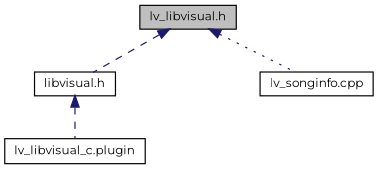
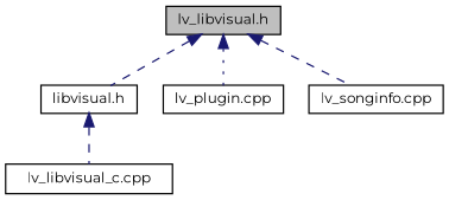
  digraph {
    fontname=Montserrat
    node [color=black fillcolor=white fontname=Montserrat fontsize=10 shape=record style=filled]
    edge [color=midnightblue dir=back fontname=Montserrat fontsize=10 labelfontname=Helvetica labelfontsize=10 style=dashed]
    n1 [fillcolor=grey75 fontcolor=black height=0.2 label="lv_libvisual.h" width=0.4]
    n2 [height=0.2 label="libvisual.h" width=0.4]
+   n3 [height=0.2 label="lv_plugin.cpp" width=0.4]
    n4 [height=0.2 label="lv_songinfo.cpp" width=0.4]
-   n5 [height=0.2 label="lv_libvisual_c.plugin" width=0.4]
+   n5 [height=0.2 label="lv_libvisual_c.cpp" width=0.4]
    n1 -> n2
-   n1 -> n4 [style=dotted]
+   n1 -> n3 [style=dotted]
+   n1 -> n4
    n2 -> n5
  }
